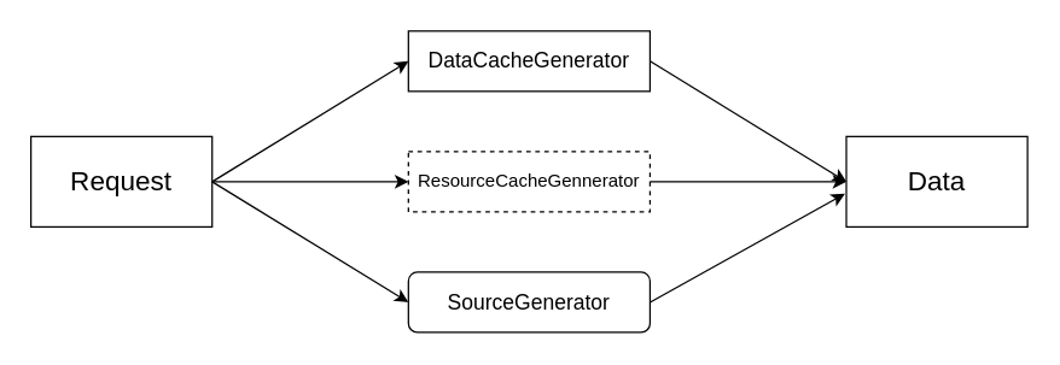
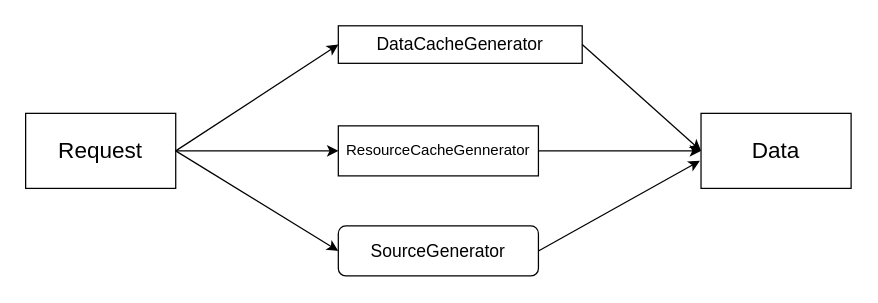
  <mxCell id="0" />
  <mxCell id="1" parent="0" />
  <mxCell id="2" value="&lt;font style=&quot;font-size: 18px&quot;&gt;Request&lt;/font&gt;" style="rounded=0;whiteSpace=wrap;html=1;" parent="1" vertex="1"><mxGeometry x="20" y="90" width="120" height="60" as="geometry" /></mxCell>
- <mxCell id="3" value="&lt;font style=&quot;font-size: 14px&quot;&gt;DataCacheGenerator&lt;/font&gt;" style="rounded=0;whiteSpace=wrap;html=1;" parent="1" vertex="1"><mxGeometry x="270" y="20" width="160" height="40" as="geometry" /></mxCell>
- <mxCell id="4" value="&lt;font style=&quot;font-size: 12px&quot;&gt;ResourceCacheGennerator&lt;/font&gt;" style="rounded=0;whiteSpace=wrap;html=1;dashed=1;" parent="1" vertex="1"><mxGeometry x="270" y="100" width="160" height="40" as="geometry" /></mxCell>
+ <mxCell id="3" value="&lt;font style=&quot;font-size: 14px&quot;&gt;DataCacheGenerator&lt;/font&gt;" style="rounded=0;whiteSpace=wrap;html=1;" parent="1" vertex="1"><mxGeometry x="270" y="20" width="195" height="30" as="geometry" /></mxCell>
+ <mxCell id="4" value="&lt;font style=&quot;font-size: 12px&quot;&gt;ResourceCacheGennerator&lt;/font&gt;" style="rounded=0;whiteSpace=wrap;html=1;" parent="1" vertex="1"><mxGeometry x="270" y="100" width="160" height="40" as="geometry" /></mxCell>
  <mxCell id="5" value="&lt;font style=&quot;font-size: 14px&quot;&gt;SourceGenerator&lt;/font&gt;" style="whiteSpace=wrap;html=1;rounded=1;" parent="1" vertex="1"><mxGeometry x="270" y="180" width="160" height="40" as="geometry" /></mxCell>
  <mxCell id="6" value="&lt;font style=&quot;font-size: 18px&quot;&gt;Data&lt;/font&gt;" style="rounded=0;whiteSpace=wrap;html=1;" parent="1" vertex="1"><mxGeometry x="560" y="90" width="120" height="60" as="geometry" /></mxCell>
  <mxCell id="7" value="" style="endArrow=classic;html=1;exitX=1;exitY=0.5;exitDx=0;exitDy=0;entryX=0;entryY=0.5;entryDx=0;entryDy=0;" parent="1" source="2" target="3" edge="1"><mxGeometry width="50" height="50" relative="1" as="geometry"><mxPoint x="140" y="150" as="sourcePoint" /><mxPoint x="190" y="100" as="targetPoint" /></mxGeometry></mxCell>
  <mxCell id="8" value="" style="endArrow=classic;html=1;entryX=0;entryY=0.5;entryDx=0;entryDy=0;" parent="1" target="4" edge="1"><mxGeometry width="50" height="50" relative="1" as="geometry"><mxPoint x="140" y="120" as="sourcePoint" /><mxPoint x="240" y="100" as="targetPoint" /></mxGeometry></mxCell>
  <mxCell id="9" value="" style="endArrow=classic;html=1;entryX=0;entryY=0.5;entryDx=0;entryDy=0;" parent="1" target="5" edge="1"><mxGeometry width="50" height="50" relative="1" as="geometry"><mxPoint x="140" y="120" as="sourcePoint" /><mxPoint x="210" y="120" as="targetPoint" /></mxGeometry></mxCell>
  <mxCell id="10" value="" style="endArrow=classic;html=1;exitX=1;exitY=0.5;exitDx=0;exitDy=0;" parent="1" source="3" edge="1"><mxGeometry width="50" height="50" relative="1" as="geometry"><mxPoint x="500" y="70" as="sourcePoint" /><mxPoint x="560" y="120" as="targetPoint" /></mxGeometry></mxCell>
  <mxCell id="11" value="" style="endArrow=classic;html=1;exitX=1;exitY=0.5;exitDx=0;exitDy=0;" parent="1" source="4" target="6" edge="1"><mxGeometry width="50" height="50" relative="1" as="geometry"><mxPoint x="450" y="150" as="sourcePoint" /><mxPoint x="550" y="120" as="targetPoint" /></mxGeometry></mxCell>
  <mxCell id="12" value="" style="endArrow=classic;html=1;exitX=1;exitY=0.5;exitDx=0;exitDy=0;entryX=-0.008;entryY=0.633;entryDx=0;entryDy=0;entryPerimeter=0;" parent="1" source="5" target="6" edge="1"><mxGeometry width="50" height="50" relative="1" as="geometry"><mxPoint x="440" y="230" as="sourcePoint" /><mxPoint x="490" y="180" as="targetPoint" /></mxGeometry></mxCell>
